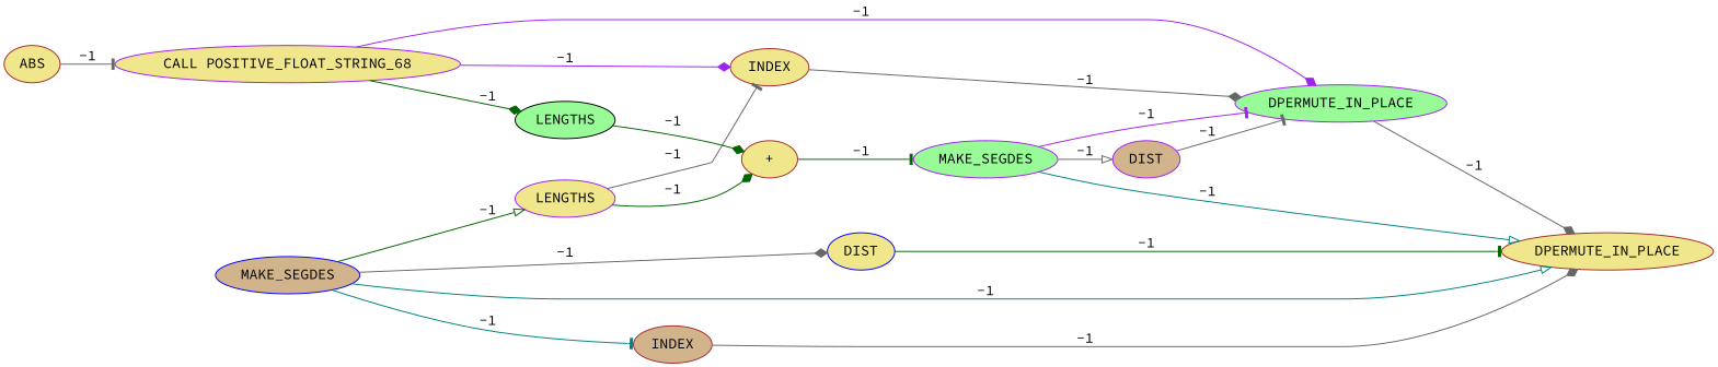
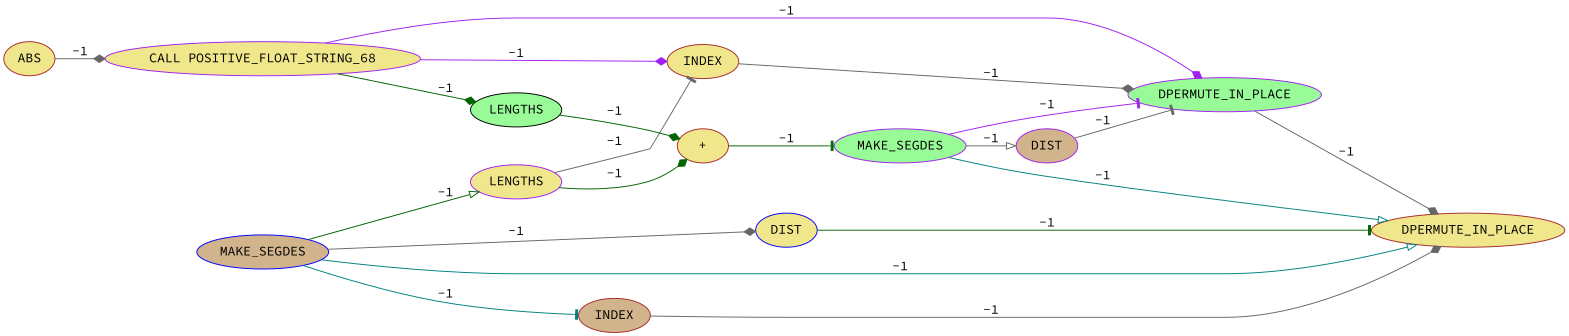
  digraph {
    rankdir=LR
    fontname="Source Code Pro"
    node [cost=0 style=filled fillcolor=khaki color=brown fontname="Source Code Pro"]
    edge [cost=-1 color=gray40 arrowhead=diamond fontname="Source Code Pro"]
    n1 [label=INDEX fillcolor=tan]
    n2 [label=DPERMUTE_IN_PLACE]
    n3 [label=INDEX]
    n4 [label=DPERMUTE_IN_PLACE fillcolor=palegreen color=purple]
    n5 [label=DIST fillcolor=tan color=purple]
    n6 [label=MAKE_SEGDES fillcolor=tan color=blue]
    n7 [label=DIST color=blue]
    n8 [label=LENGTHS color=purple]
    n9 [label=ABS]
    n10 [label="CALL POSITIVE_FLOAT_STRING_68" color=purple]
    n11 [label="+"]
    n12 [label=LENGTHS fillcolor=palegreen color=black]
    n13 [label=MAKE_SEGDES fillcolor=palegreen color=purple]
    n1 -> n2 [label=-1]
    n3 -> n4 [label=-1]
    n4 -> n2 [label=-1]
    n5 -> n4 [label=-1 arrowhead=tee]
    n6 -> n1 [label=-1 color=teal arrowhead=tee]
    n6 -> n2 [label=-1 color=teal arrowhead=onormal]
    n6 -> n7 [label=-1]
    n6 -> n8 [label=-1 color=darkgreen arrowhead=onormal]
    n7 -> n2 [label=-1 color=darkgreen arrowhead=tee]
    n8 -> n3 [label=-1 arrowhead=tee]
    n8 -> n11 [label=-1 color=darkgreen]
-   n9 -> n10 [label=-1 arrowhead=tee]
+   n9 -> n10 [label=-1]
    n10 -> n3 [label=-1 color=purple]
    n10 -> n4 [label=-1 color=purple]
    n10 -> n12 [label=-1 color=darkgreen]
    n11 -> n13 [label=-1 color=darkgreen arrowhead=tee]
    n12 -> n11 [label=-1 color=darkgreen]
    n13 -> n2 [label=-1 color=teal arrowhead=onormal]
    n13 -> n4 [label=-1 color=purple arrowhead=tee]
    n13 -> n5 [label=-1 arrowhead=onormal]
  }
